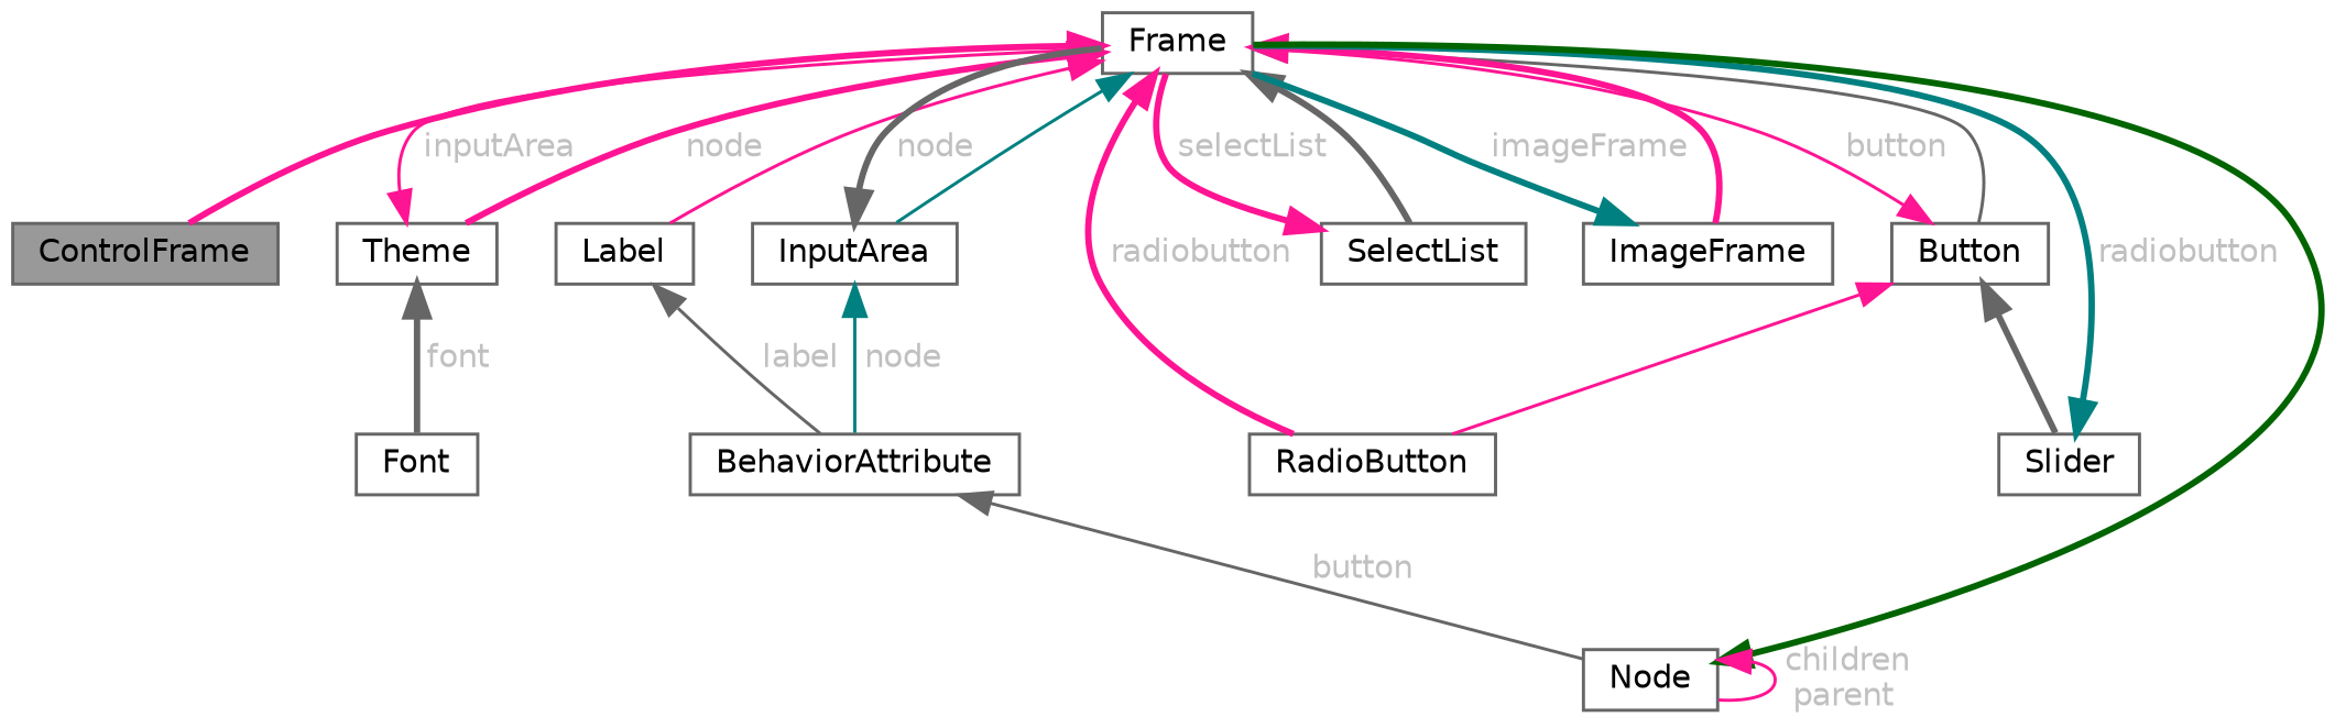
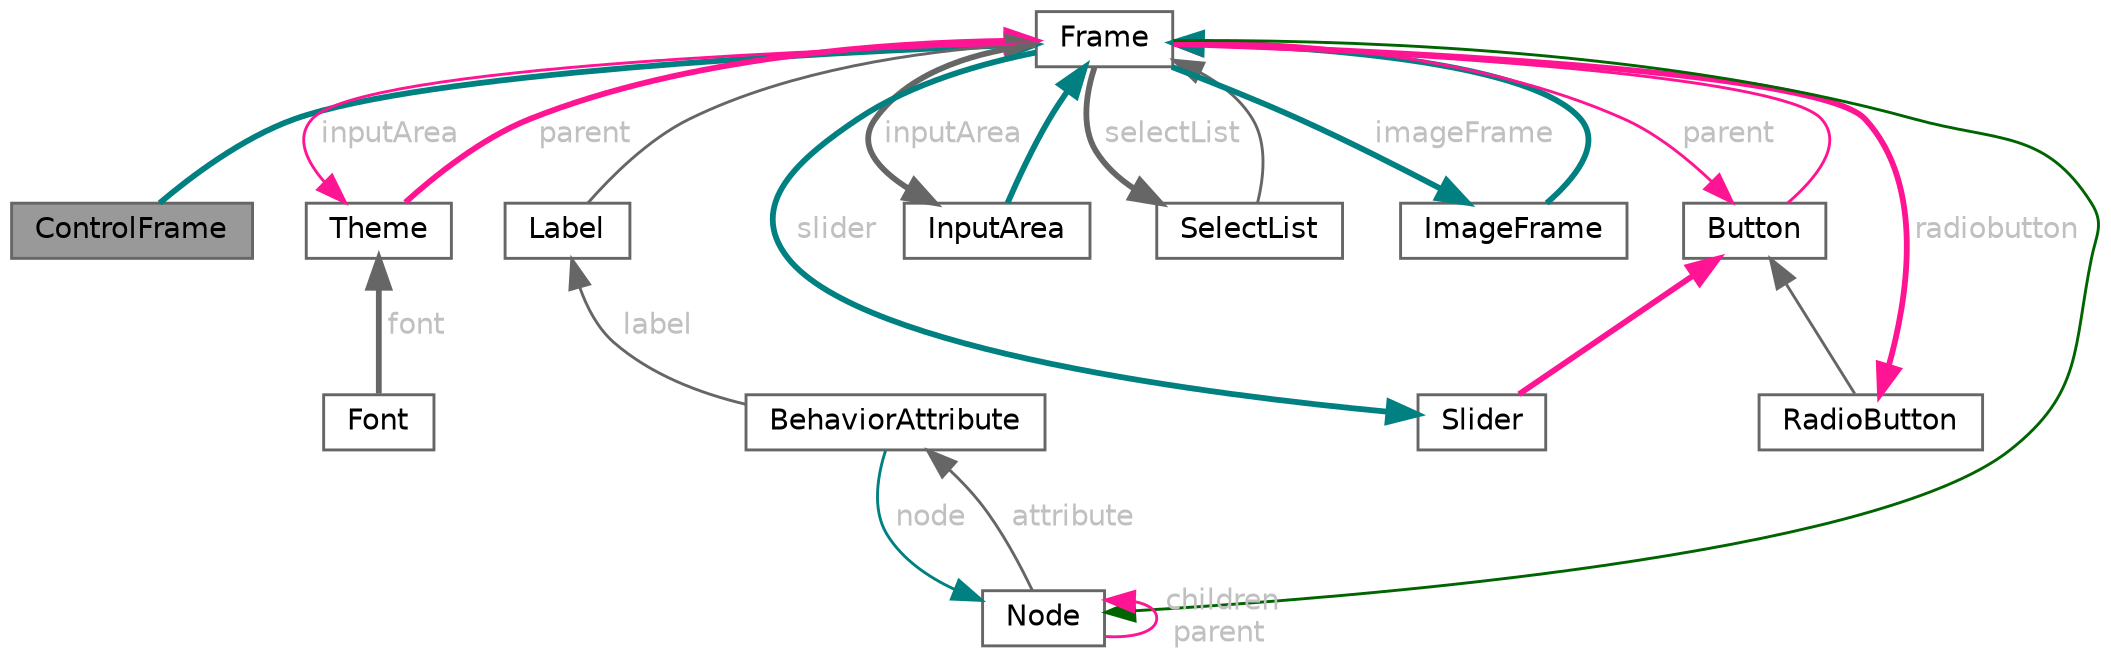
  digraph {
    node [color=gray40 fillcolor=white fontname=Helvetica fontsize=10 shape=box style=filled]
    edge [color=deeppink dir=back fontname=Helvetica fontsize=10 labelfontname=Helvetica labelfontsize=10 style=bold fontcolor=grey]
    n1 [fillcolor=grey60 fontcolor=black height=0.2 label=ControlFrame width=0.4]
    n2 [height=0.2 label=Frame width=0.4]
    n3 [height=0.2 label=Theme width=0.4]
    n4 [height=0.2 label=Label width=0.4]
    n5 [height=0.2 label=Button width=0.4]
    n6 [height=0.2 label=InputArea width=0.4]
    n7 [height=0.2 label=SelectList width=0.4]
    n8 [height=0.2 label=ImageFrame width=0.4]
    n9 [height=0.2 label=Font width=0.4]
    n10 [height=0.2 label=BehaviorAttribute width=0.4]
    n11 [height=0.2 label=RadioButton width=0.4]
    n12 [height=0.2 label=Slider width=0.4]
    n13 [height=0.2 label="Node" width=0.4]
-   n2 -> n1 [fontcolor=""]
-   n2 -> n3 [label=" node"]
-   n2 -> n4 [style=solid fontcolor=""]
-   n2 -> n5 [color=gray40 style=solid fontcolor=""]
-   n2 -> n6 [color=teal style=solid fontcolor=""]
-   n2 -> n7 [color=gray40 fontcolor=""]
-   n2 -> n8 [fontcolor=""]
+   n2 -> n1 [color=teal fontcolor=""]
+   n2 -> n3 [label=" parent"]
+   n2 -> n4 [color=gray40 style=solid fontcolor=""]
+   n2 -> n5 [style=solid fontcolor=""]
+   n2 -> n6 [color=teal fontcolor=""]
+   n2 -> n7 [color=gray40 style=solid fontcolor=""]
+   n2 -> n8 [color=teal fontcolor=""]
    n3 -> n2 [label=" inputArea" style=solid]
    n3 -> n9 [color=gray40 label=" font"]
    n4 -> n10 [color=gray40 label=" label" style=solid]
-   n5 -> n2 [label=" button" style=solid]
-   n5 -> n11 [style=solid fontcolor=""]
-   n5 -> n12 [color=gray40 fontcolor=""]
-   n6 -> n2 [color=gray40 label=" node"]
-   n7 -> n2 [label=" selectList"]
+   n5 -> n2 [label=" parent" style=solid]
+   n5 -> n11 [color=gray40 style=solid fontcolor=""]
+   n5 -> n12 [fontcolor=""]
+   n6 -> n2 [color=gray40 label=" inputArea"]
+   n7 -> n2 [color=gray40 label=" selectList"]
    n8 -> n2 [color=teal label=" imageFrame"]
-   n10 -> n13 [color=gray40 label=" button" style=solid]
-   n2 -> n11 [label=" radiobutton"]
-   n12 -> n2 [color=teal label=" radiobutton"]
-   n13 -> n2 [color=darkgreen fontcolor=""]
-   n6 -> n10 [color=teal label=" node" style=solid]
+   n10 -> n13 [color=gray40 label=" attribute" style=solid]
+   n11 -> n2 [label=" radiobutton"]
+   n12 -> n2 [color=teal label=" slider"]
+   n13 -> n2 [color=darkgreen style=solid fontcolor=""]
+   n13 -> n10 [color=teal label=" node" style=solid]
    n13 -> n13 [label=" children\nparent" style=solid]
  }
